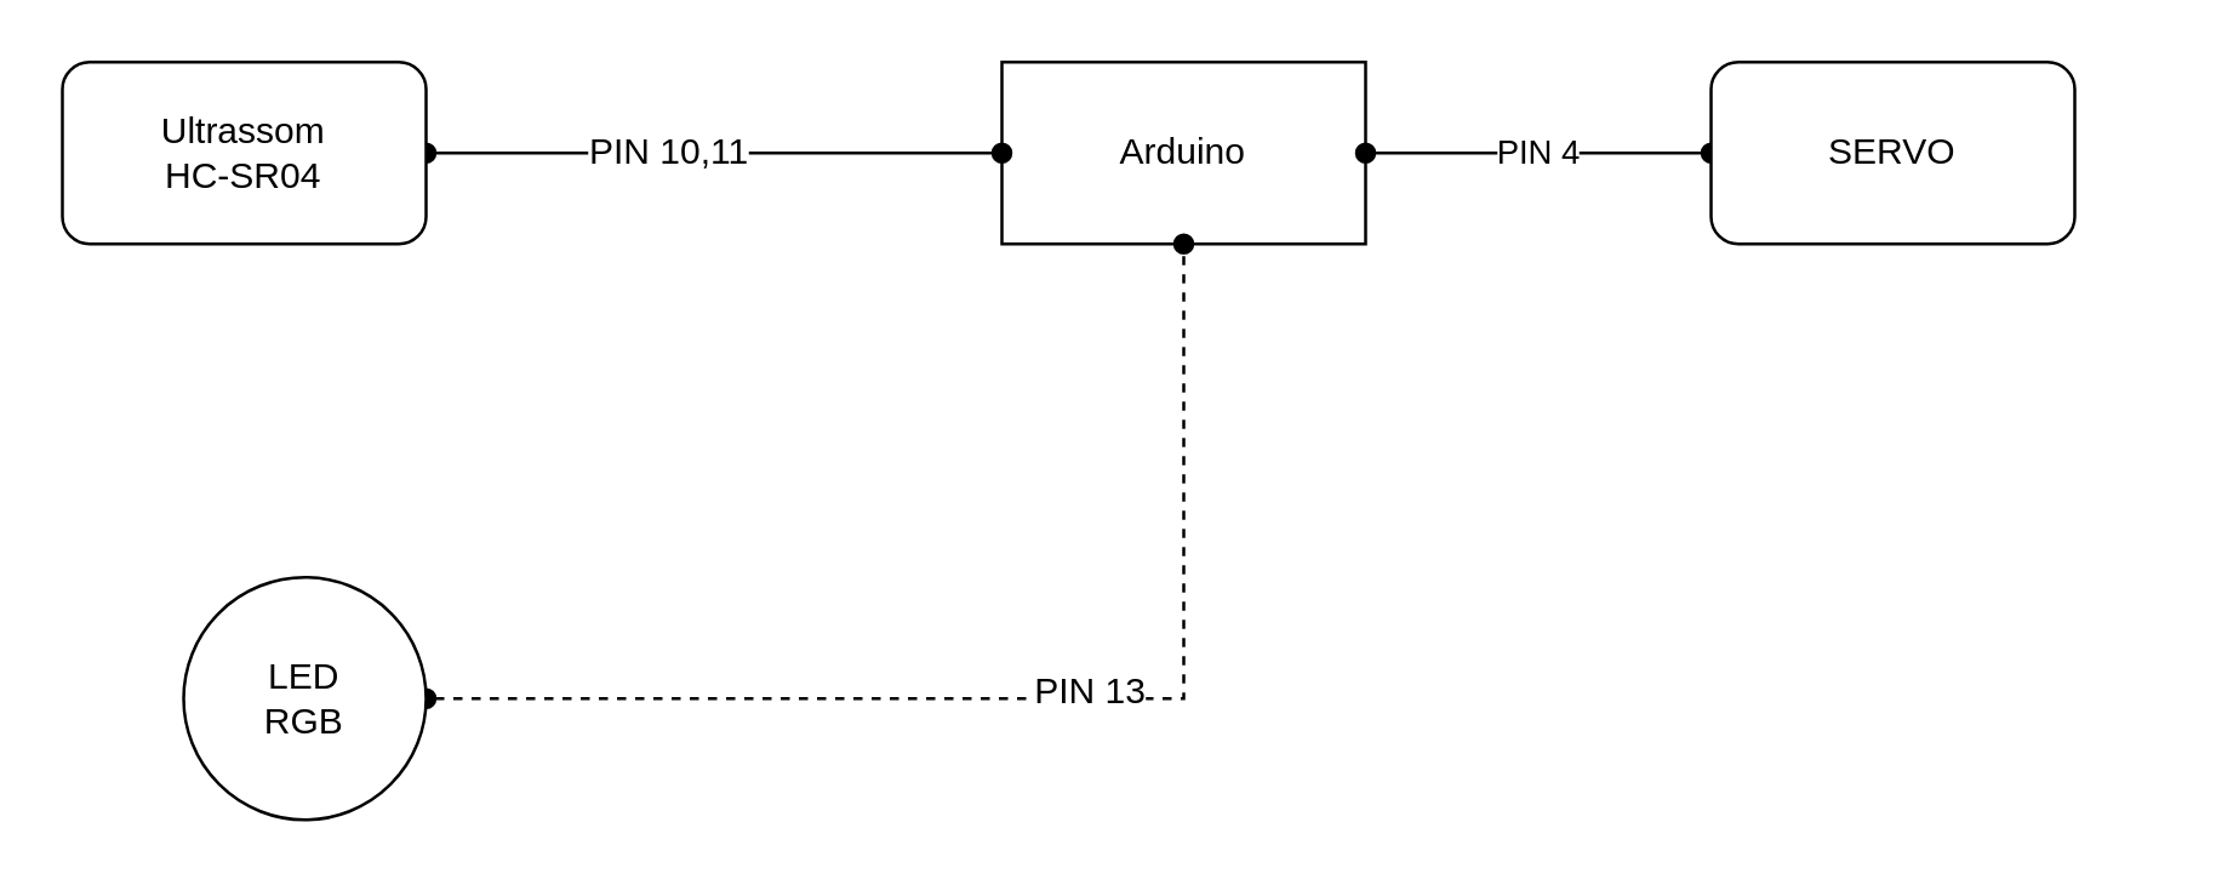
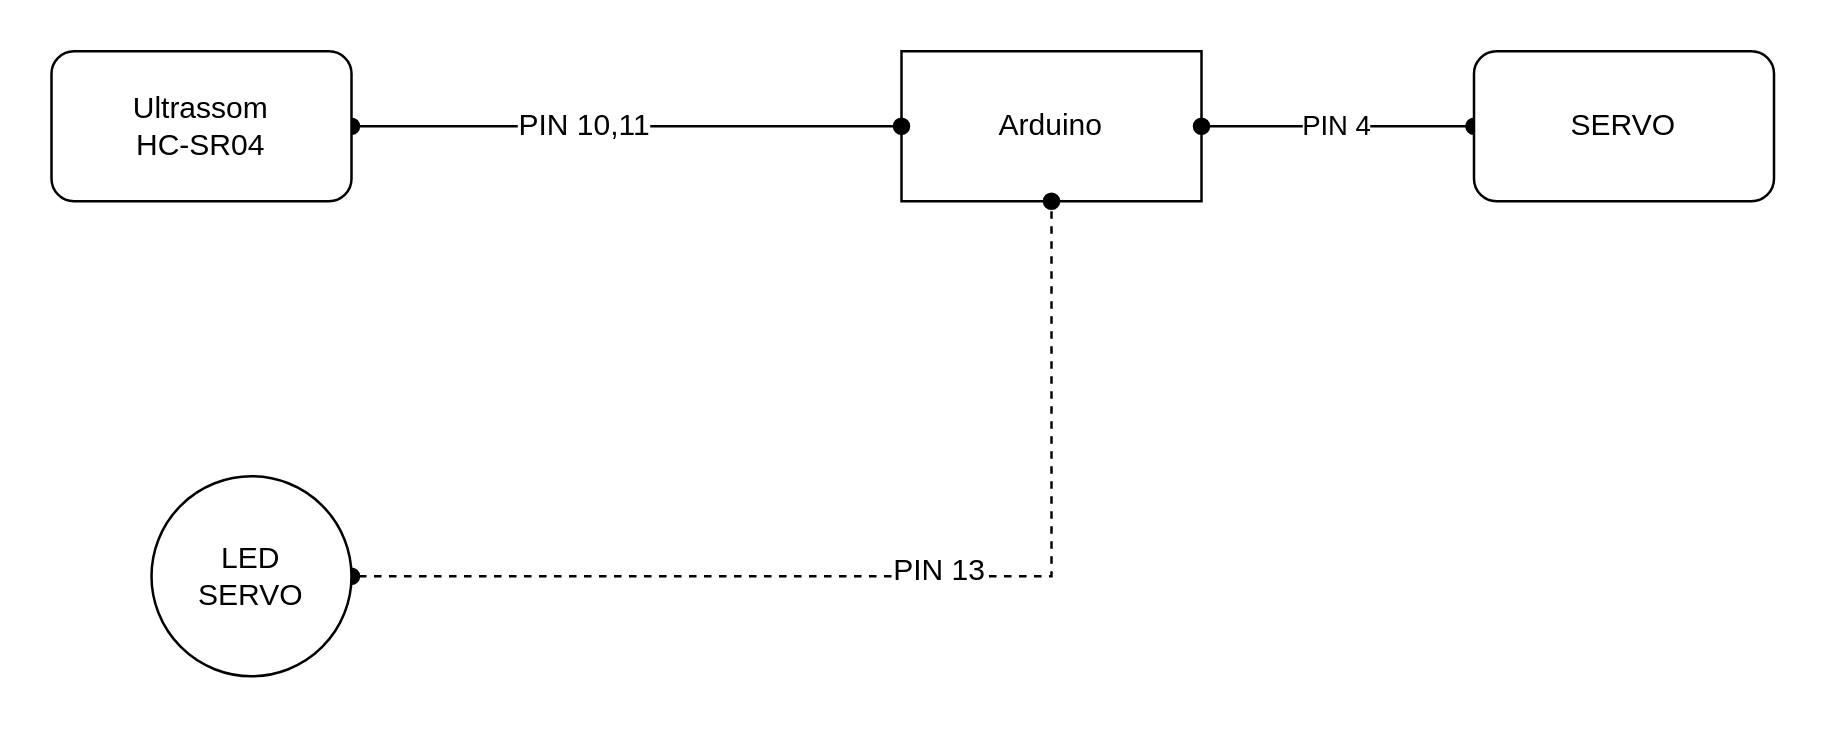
  <mxCell id="0" />
  <mxCell id="1" parent="0" />
- <mxCell id="2" value="Arduino" style="rounded=0;whiteSpace=wrap;html=1;" vertex="1" parent="1"><mxGeometry x="330" y="20" width="120" height="60" as="geometry" /></mxCell>
+ <mxCell id="2" value="Arduino" style="rounded=0;whiteSpace=wrap;html=1;" vertex="1" parent="1"><mxGeometry x="360" y="20" width="120" height="60" as="geometry" /></mxCell>
  <mxCell id="3" style="edgeStyle=orthogonalEdgeStyle;rounded=0;orthogonalLoop=1;jettySize=auto;html=1;entryX=0;entryY=0.5;entryDx=0;entryDy=0;endArrow=oval;endFill=1;startArrow=oval;startFill=1;" edge="1" parent="1" source="5" target="2"><mxGeometry relative="1" as="geometry" /></mxCell>
  <mxCell id="4" value="PIN 10,11" style="text;html=1;resizable=0;points=[];align=center;verticalAlign=middle;labelBackgroundColor=#ffffff;" vertex="1" connectable="0" parent="3"><mxGeometry x="-0.166" y="1" relative="1" as="geometry"><mxPoint as="offset" /></mxGeometry></mxCell>
  <mxCell id="5" value="Ultrassom&lt;br&gt;HC-SR04" style="rounded=1;whiteSpace=wrap;html=1;" vertex="1" parent="1"><mxGeometry x="20" y="20" width="120" height="60" as="geometry" /></mxCell>
  <mxCell id="6" style="edgeStyle=orthogonalEdgeStyle;rounded=0;orthogonalLoop=1;jettySize=auto;html=1;endArrow=oval;endFill=1;startArrow=oval;startFill=1;dashed=1;" edge="1" parent="1" source="8" target="2"><mxGeometry relative="1" as="geometry" /></mxCell>
  <mxCell id="7" value="PIN 13" style="text;html=1;resizable=0;points=[];align=center;verticalAlign=middle;labelBackgroundColor=#ffffff;" vertex="1" connectable="0" parent="6"><mxGeometry x="0.088" y="3" relative="1" as="geometry"><mxPoint as="offset" /></mxGeometry></mxCell>
- <mxCell id="8" value="LED&lt;br&gt;RGB" style="ellipse;whiteSpace=wrap;html=1;aspect=fixed;" vertex="1" parent="1"><mxGeometry x="60" y="190" width="80" height="80" as="geometry" /></mxCell>
+ <mxCell id="8" value="LED&lt;br&gt;SERVO" style="ellipse;whiteSpace=wrap;html=1;aspect=fixed;" vertex="1" parent="1"><mxGeometry x="60" y="190" width="80" height="80" as="geometry" /></mxCell>
  <mxCell id="9" value="PIN 4" style="edgeStyle=orthogonalEdgeStyle;rounded=0;orthogonalLoop=1;jettySize=auto;html=1;startArrow=oval;startFill=1;endArrow=oval;endFill=1;" edge="1" parent="1" source="10" target="2"><mxGeometry relative="1" as="geometry" /></mxCell>
- <mxCell id="10" value="SERVO" style="rounded=1;whiteSpace=wrap;html=1;" vertex="1" parent="1"><mxGeometry x="564" y="20" width="120" height="60" as="geometry" /></mxCell>
+ <mxCell id="10" value="SERVO" style="rounded=1;whiteSpace=wrap;html=1;" vertex="1" parent="1"><mxGeometry x="589" y="20" width="120" height="60" as="geometry" /></mxCell>
